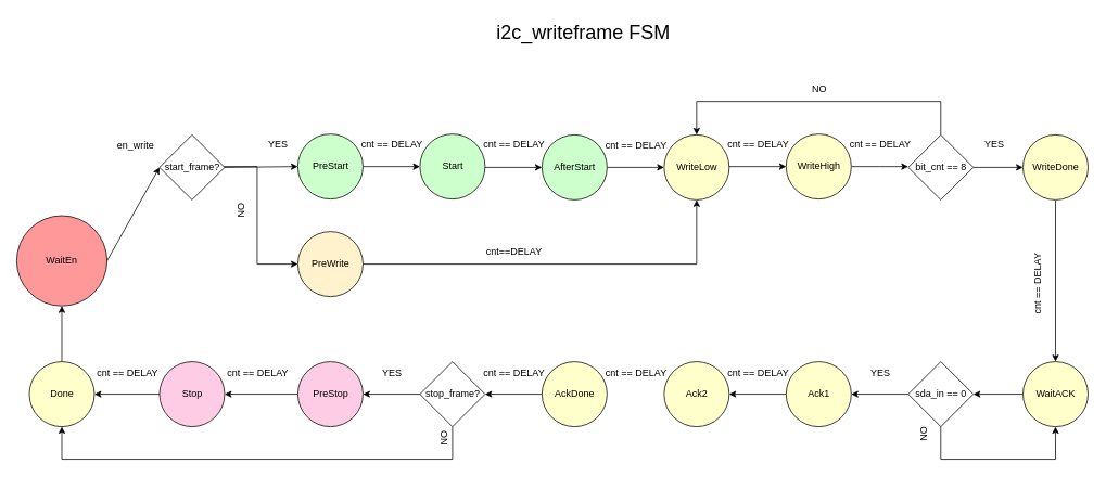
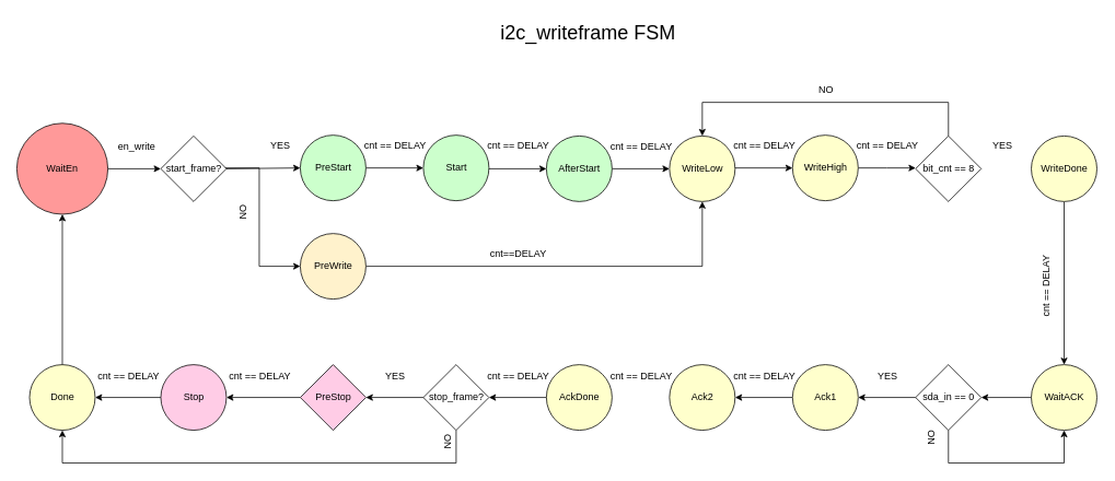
  <mxCell id="0" />
  <mxCell id="1" parent="0" />
- <mxCell id="2" value="WaitEn" style="ellipse;whiteSpace=wrap;html=1;aspect=fixed;fillColor=light-dark(#FF9999,var(--ge-dark-color, #121212));" vertex="1" parent="1"><mxGeometry x="20" y="264.5" width="111" height="111" as="geometry" /></mxCell>
+ <mxCell id="2" value="WaitEn" style="ellipse;whiteSpace=wrap;html=1;aspect=fixed;fillColor=light-dark(#FF9999,var(--ge-dark-color, #121212));" vertex="1" parent="1"><mxGeometry x="20" y="149.5" width="111" height="111" as="geometry" /></mxCell>
  <mxCell id="3" style="edgeStyle=orthogonalEdgeStyle;rounded=0;orthogonalLoop=1;jettySize=auto;html=1;exitX=1;exitY=0.5;exitDx=0;exitDy=0;entryX=0;entryY=0.5;entryDx=0;entryDy=0;" edge="1" parent="1" source="4" target="23"><mxGeometry relative="1" as="geometry"><Array as="points"><mxPoint x="215.5" y="204" /><mxPoint x="315.5" y="204" /><mxPoint x="315.5" y="324" /></Array></mxGeometry></mxCell>
  <mxCell id="4" value="start_frame?" style="rhombus;whiteSpace=wrap;html=1;" vertex="1" parent="1"><mxGeometry x="195.5" y="165" width="80" height="80" as="geometry" /></mxCell>
  <mxCell id="5" value="" style="endArrow=classic;html=1;rounded=0;exitX=1;exitY=0.5;exitDx=0;exitDy=0;" edge="1" parent="1" source="2"><mxGeometry width="50" height="50" relative="1" as="geometry"><mxPoint x="375.5" y="325" as="sourcePoint" /><mxPoint x="195.5" y="205" as="targetPoint" /></mxGeometry></mxCell>
  <mxCell id="6" style="edgeStyle=orthogonalEdgeStyle;rounded=0;orthogonalLoop=1;jettySize=auto;html=1;exitX=1;exitY=0.5;exitDx=0;exitDy=0;entryX=0;entryY=0.5;entryDx=0;entryDy=0;" edge="1" parent="1" source="7" target="9"><mxGeometry relative="1" as="geometry" /></mxCell>
  <mxCell id="7" value="PreStart" style="ellipse;whiteSpace=wrap;html=1;aspect=fixed;fillColor=light-dark(#CCFFCC,var(--ge-dark-color, #121212));" vertex="1" parent="1"><mxGeometry x="365.5" y="164" width="80" height="80" as="geometry" /></mxCell>
  <mxCell id="8" value="" style="endArrow=classic;html=1;rounded=0;exitX=1;exitY=0.5;exitDx=0;exitDy=0;entryX=0;entryY=0.5;entryDx=0;entryDy=0;" edge="1" parent="1" source="4" target="7"><mxGeometry width="50" height="50" relative="1" as="geometry"><mxPoint x="405.5" y="324" as="sourcePoint" /><mxPoint x="455.5" y="274" as="targetPoint" /></mxGeometry></mxCell>
  <mxCell id="9" value="Start" style="ellipse;whiteSpace=wrap;html=1;aspect=fixed;fillColor=light-dark(#CCFFCC,var(--ge-dark-color, #121212));" vertex="1" parent="1"><mxGeometry x="515.5" y="164" width="80" height="80" as="geometry" /></mxCell>
  <mxCell id="10" value="cnt == DELAY" style="text;html=1;align=center;verticalAlign=middle;resizable=0;points=[];autosize=1;strokeColor=none;fillColor=none;" vertex="1" parent="1"><mxGeometry x="430.5" y="162" width="100" height="30" as="geometry" /></mxCell>
  <mxCell id="11" style="edgeStyle=orthogonalEdgeStyle;rounded=0;orthogonalLoop=1;jettySize=auto;html=1;exitX=1;exitY=0.5;exitDx=0;exitDy=0;entryX=0;entryY=0.5;entryDx=0;entryDy=0;" edge="1" parent="1" source="12" target="14"><mxGeometry relative="1" as="geometry" /></mxCell>
  <mxCell id="12" value="AfterStart" style="ellipse;whiteSpace=wrap;html=1;aspect=fixed;fillColor=light-dark(#CCFFCC,var(--ge-dark-color, #121212));" vertex="1" parent="1"><mxGeometry x="665.5" y="165" width="80" height="80" as="geometry" /></mxCell>
  <mxCell id="13" value="" style="endArrow=classic;html=1;rounded=0;exitX=1;exitY=0.5;exitDx=0;exitDy=0;entryX=0;entryY=0.5;entryDx=0;entryDy=0;" edge="1" parent="1" target="12"><mxGeometry width="50" height="50" relative="1" as="geometry"><mxPoint x="595.5" y="205" as="sourcePoint" /><mxPoint x="745.5" y="275" as="targetPoint" /></mxGeometry></mxCell>
  <mxCell id="14" value="WriteLow" style="ellipse;whiteSpace=wrap;html=1;aspect=fixed;fillColor=light-dark(#FFFFCC,var(--ge-dark-color, #121212));" vertex="1" parent="1"><mxGeometry x="815.5" y="165" width="80" height="80" as="geometry" /></mxCell>
  <mxCell id="15" value="cnt == DELAY" style="text;html=1;align=center;verticalAlign=middle;resizable=0;points=[];autosize=1;strokeColor=none;fillColor=none;" vertex="1" parent="1"><mxGeometry x="730.5" y="163" width="100" height="30" as="geometry" /></mxCell>
  <mxCell id="16" value="cnt == DELAY" style="text;html=1;align=center;verticalAlign=middle;resizable=0;points=[];autosize=1;strokeColor=none;fillColor=none;" vertex="1" parent="1"><mxGeometry x="580.5" y="162" width="100" height="30" as="geometry" /></mxCell>
  <mxCell id="17" style="edgeStyle=orthogonalEdgeStyle;rounded=0;orthogonalLoop=1;jettySize=auto;html=1;exitX=1;exitY=0.5;exitDx=0;exitDy=0;entryX=0;entryY=0.5;entryDx=0;entryDy=0;" edge="1" parent="1" source="18"><mxGeometry relative="1" as="geometry"><mxPoint x="1115.5" y="204" as="targetPoint" /></mxGeometry></mxCell>
  <mxCell id="18" value="WriteHigh" style="ellipse;whiteSpace=wrap;html=1;aspect=fixed;fillColor=light-dark(#FFFFCC,var(--ge-dark-color, #121212));" vertex="1" parent="1"><mxGeometry x="965.5" y="164" width="80" height="80" as="geometry" /></mxCell>
  <mxCell id="19" value="" style="endArrow=classic;html=1;rounded=0;exitX=1;exitY=0.5;exitDx=0;exitDy=0;entryX=0;entryY=0.5;entryDx=0;entryDy=0;" edge="1" parent="1" target="18"><mxGeometry width="50" height="50" relative="1" as="geometry"><mxPoint x="895.5" y="204" as="sourcePoint" /><mxPoint x="1045.5" y="274" as="targetPoint" /></mxGeometry></mxCell>
  <mxCell id="20" value="cnt == DELAY" style="text;html=1;align=center;verticalAlign=middle;resizable=0;points=[];autosize=1;strokeColor=none;fillColor=none;" vertex="1" parent="1"><mxGeometry x="1030.5" y="162" width="100" height="30" as="geometry" /></mxCell>
  <mxCell id="21" value="cnt == DELAY" style="text;html=1;align=center;verticalAlign=middle;resizable=0;points=[];autosize=1;strokeColor=none;fillColor=none;" vertex="1" parent="1"><mxGeometry x="880.5" y="162" width="100" height="30" as="geometry" /></mxCell>
  <mxCell id="22" style="edgeStyle=orthogonalEdgeStyle;rounded=0;orthogonalLoop=1;jettySize=auto;html=1;exitX=1;exitY=0.5;exitDx=0;exitDy=0;entryX=0.5;entryY=1;entryDx=0;entryDy=0;" edge="1" parent="1" source="23" target="14"><mxGeometry relative="1" as="geometry" /></mxCell>
  <mxCell id="23" value="PreWrite" style="ellipse;whiteSpace=wrap;html=1;aspect=fixed;fillColor=light-dark(#FFF2CC,var(--ge-dark-color, #121212));" vertex="1" parent="1"><mxGeometry x="365.5" y="284" width="80" height="80" as="geometry" /></mxCell>
  <mxCell id="24" value="cnt==DELAY" style="text;html=1;align=center;verticalAlign=middle;resizable=0;points=[];autosize=1;strokeColor=none;fillColor=none;" vertex="1" parent="1"><mxGeometry x="585.5" y="294" width="90" height="30" as="geometry" /></mxCell>
- <mxCell id="25" style="edgeStyle=orthogonalEdgeStyle;rounded=0;orthogonalLoop=1;jettySize=auto;html=1;exitX=1;exitY=0.5;exitDx=0;exitDy=0;entryX=0;entryY=0.5;entryDx=0;entryDy=0;" edge="1" parent="1" source="27" target="29"><mxGeometry relative="1" as="geometry" /></mxCell>
  <mxCell id="26" style="edgeStyle=orthogonalEdgeStyle;rounded=0;orthogonalLoop=1;jettySize=auto;html=1;exitX=0.5;exitY=0;exitDx=0;exitDy=0;entryX=0.5;entryY=0;entryDx=0;entryDy=0;" edge="1" parent="1" source="27" target="14"><mxGeometry relative="1" as="geometry"><Array as="points"><mxPoint x="1155.5" y="124" /><mxPoint x="855.5" y="124" /></Array></mxGeometry></mxCell>
  <mxCell id="27" value="bit_cnt == 8" style="rhombus;whiteSpace=wrap;html=1;" vertex="1" parent="1"><mxGeometry x="1115.5" y="165" width="80" height="80" as="geometry" /></mxCell>
  <mxCell id="28" style="edgeStyle=orthogonalEdgeStyle;rounded=0;orthogonalLoop=1;jettySize=auto;html=1;exitX=0.5;exitY=1;exitDx=0;exitDy=0;entryX=0.5;entryY=0;entryDx=0;entryDy=0;" edge="1" parent="1" source="29" target="36"><mxGeometry relative="1" as="geometry" /></mxCell>
  <mxCell id="29" value="WriteDone" style="ellipse;whiteSpace=wrap;html=1;aspect=fixed;fillColor=light-dark(#FFFFCC,var(--ge-dark-color, #121212));" vertex="1" parent="1"><mxGeometry x="1256.5" y="165" width="80" height="80" as="geometry" /></mxCell>
  <mxCell id="30" value="YES" style="text;html=1;align=center;verticalAlign=middle;resizable=0;points=[];autosize=1;strokeColor=none;fillColor=none;" vertex="1" parent="1"><mxGeometry x="1195.5" y="162" width="50" height="30" as="geometry" /></mxCell>
  <mxCell id="31" value="NO" style="text;html=1;align=center;verticalAlign=middle;resizable=0;points=[];autosize=1;strokeColor=none;fillColor=none;" vertex="1" parent="1"><mxGeometry x="985.5" y="94" width="40" height="30" as="geometry" /></mxCell>
  <mxCell id="32" value="YES" style="text;html=1;align=center;verticalAlign=middle;resizable=0;points=[];autosize=1;strokeColor=none;fillColor=none;" vertex="1" parent="1"><mxGeometry x="315.5" y="162" width="50" height="30" as="geometry" /></mxCell>
  <mxCell id="33" value="NO" style="text;html=1;align=center;verticalAlign=middle;resizable=0;points=[];autosize=1;strokeColor=none;fillColor=none;rotation=270;" vertex="1" parent="1"><mxGeometry x="275.5" y="244" width="40" height="30" as="geometry" /></mxCell>
  <mxCell id="34" value="en_write" style="text;html=1;align=center;verticalAlign=middle;resizable=0;points=[];autosize=1;strokeColor=none;fillColor=none;" vertex="1" parent="1"><mxGeometry x="131" y="163" width="70" height="30" as="geometry" /></mxCell>
  <mxCell id="35" style="edgeStyle=orthogonalEdgeStyle;rounded=0;orthogonalLoop=1;jettySize=auto;html=1;exitX=0;exitY=0.5;exitDx=0;exitDy=0;entryX=1;entryY=0.5;entryDx=0;entryDy=0;" edge="1" parent="1" source="36" target="40"><mxGeometry relative="1" as="geometry" /></mxCell>
  <mxCell id="36" value="WaitACK" style="ellipse;whiteSpace=wrap;html=1;aspect=fixed;fillColor=light-dark(#FFFFCC,var(--ge-dark-color, #121212));" vertex="1" parent="1"><mxGeometry x="1256.5" y="444" width="80" height="80" as="geometry" /></mxCell>
  <mxCell id="37" value="cnt == DELAY" style="text;html=1;align=center;verticalAlign=middle;resizable=0;points=[];autosize=1;strokeColor=none;fillColor=none;rotation=270;" vertex="1" parent="1"><mxGeometry x="1225.5" y="334" width="100" height="30" as="geometry" /></mxCell>
  <mxCell id="38" style="edgeStyle=orthogonalEdgeStyle;rounded=0;orthogonalLoop=1;jettySize=auto;html=1;exitX=0;exitY=0.5;exitDx=0;exitDy=0;entryX=1;entryY=0.5;entryDx=0;entryDy=0;" edge="1" parent="1" source="40" target="42"><mxGeometry relative="1" as="geometry" /></mxCell>
  <mxCell id="39" style="edgeStyle=orthogonalEdgeStyle;rounded=0;orthogonalLoop=1;jettySize=auto;html=1;exitX=0.5;exitY=1;exitDx=0;exitDy=0;entryX=0.5;entryY=1;entryDx=0;entryDy=0;" edge="1" parent="1" source="40" target="36"><mxGeometry relative="1" as="geometry"><Array as="points"><mxPoint x="1155.5" y="564" /><mxPoint x="1296.5" y="564" /></Array></mxGeometry></mxCell>
  <mxCell id="40" value="sda_in == 0" style="rhombus;whiteSpace=wrap;html=1;" vertex="1" parent="1"><mxGeometry x="1115.5" y="444" width="80" height="80" as="geometry" /></mxCell>
  <mxCell id="41" style="edgeStyle=orthogonalEdgeStyle;rounded=0;orthogonalLoop=1;jettySize=auto;html=1;exitX=0;exitY=0.5;exitDx=0;exitDy=0;entryX=1;entryY=0.5;entryDx=0;entryDy=0;" edge="1" parent="1" source="42" target="43"><mxGeometry relative="1" as="geometry" /></mxCell>
  <mxCell id="42" value="Ack1" style="ellipse;whiteSpace=wrap;html=1;aspect=fixed;fillColor=light-dark(#FFFFCC,var(--ge-dark-color, #121212));" vertex="1" parent="1"><mxGeometry x="965.5" y="444" width="80" height="80" as="geometry" /></mxCell>
  <mxCell id="43" value="Ack2" style="ellipse;whiteSpace=wrap;html=1;aspect=fixed;fillColor=light-dark(#FFFFCC,var(--ge-dark-color, #121212));" vertex="1" parent="1"><mxGeometry x="815.5" y="444" width="80" height="80" as="geometry" /></mxCell>
  <mxCell id="44" value="cnt == DELAY" style="text;html=1;align=center;verticalAlign=middle;resizable=0;points=[];autosize=1;strokeColor=none;fillColor=none;" vertex="1" parent="1"><mxGeometry x="880.5" y="444" width="100" height="30" as="geometry" /></mxCell>
  <mxCell id="45" value="YES" style="text;html=1;align=center;verticalAlign=middle;resizable=0;points=[];autosize=1;strokeColor=none;fillColor=none;" vertex="1" parent="1"><mxGeometry x="1055.5" y="444" width="50" height="30" as="geometry" /></mxCell>
  <mxCell id="46" value="cnt == DELAY" style="text;html=1;align=center;verticalAlign=middle;resizable=0;points=[];autosize=1;strokeColor=none;fillColor=none;" vertex="1" parent="1"><mxGeometry x="730.5" y="444" width="100" height="30" as="geometry" /></mxCell>
  <mxCell id="47" value="NO" style="text;html=1;align=center;verticalAlign=middle;resizable=0;points=[];autosize=1;strokeColor=none;fillColor=none;rotation=270;" vertex="1" parent="1"><mxGeometry x="1115.5" y="519" width="40" height="30" as="geometry" /></mxCell>
  <mxCell id="48" style="edgeStyle=orthogonalEdgeStyle;rounded=0;orthogonalLoop=1;jettySize=auto;html=1;exitX=0;exitY=0.5;exitDx=0;exitDy=0;entryX=1;entryY=0.5;entryDx=0;entryDy=0;" edge="1" parent="1" source="49" target="53"><mxGeometry relative="1" as="geometry" /></mxCell>
  <mxCell id="49" value="AckDone" style="ellipse;whiteSpace=wrap;html=1;aspect=fixed;fillColor=light-dark(#FFFFCC,var(--ge-dark-color, #121212));" vertex="1" parent="1"><mxGeometry x="665.5" y="444" width="80" height="80" as="geometry" /></mxCell>
  <mxCell id="50" value="cnt == DELAY" style="text;html=1;align=center;verticalAlign=middle;resizable=0;points=[];autosize=1;strokeColor=none;fillColor=none;" vertex="1" parent="1"><mxGeometry x="580.5" y="444" width="100" height="30" as="geometry" /></mxCell>
  <mxCell id="51" style="edgeStyle=orthogonalEdgeStyle;rounded=0;orthogonalLoop=1;jettySize=auto;html=1;exitX=0;exitY=0.5;exitDx=0;exitDy=0;entryX=1;entryY=0.5;entryDx=0;entryDy=0;" edge="1" parent="1" source="53" target="55"><mxGeometry relative="1" as="geometry" /></mxCell>
  <mxCell id="52" style="edgeStyle=orthogonalEdgeStyle;rounded=0;orthogonalLoop=1;jettySize=auto;html=1;exitX=0.5;exitY=1;exitDx=0;exitDy=0;entryX=0.5;entryY=1;entryDx=0;entryDy=0;" edge="1" parent="1" source="53" target="61"><mxGeometry relative="1" as="geometry"><Array as="points"><mxPoint x="555.5" y="564" /><mxPoint x="75.5" y="564" /></Array></mxGeometry></mxCell>
  <mxCell id="53" value="stop_frame?" style="rhombus;whiteSpace=wrap;html=1;" vertex="1" parent="1"><mxGeometry x="515.5" y="444" width="80" height="80" as="geometry" /></mxCell>
  <mxCell id="54" style="edgeStyle=orthogonalEdgeStyle;rounded=0;orthogonalLoop=1;jettySize=auto;html=1;exitX=0;exitY=0.5;exitDx=0;exitDy=0;" edge="1" parent="1" source="55" target="58"><mxGeometry relative="1" as="geometry" /></mxCell>
- <mxCell id="55" value="PreStop" style="ellipse;whiteSpace=wrap;html=1;aspect=fixed;fillColor=light-dark(#FFCCE6,var(--ge-dark-color, #121212));" vertex="1" parent="1"><mxGeometry x="365.5" y="444" width="80" height="80" as="geometry" /></mxCell>
+ <mxCell id="55" value="PreStop" style="rhombus;whiteSpace=wrap;html=1;aspect=fixed;fillColor=light-dark(#FFCCE6,var(--ge-dark-color, #121212));" vertex="1" parent="1"><mxGeometry x="365.5" y="444" width="80" height="80" as="geometry" /></mxCell>
  <mxCell id="56" value="YES" style="text;html=1;align=center;verticalAlign=middle;resizable=0;points=[];autosize=1;strokeColor=none;fillColor=none;" vertex="1" parent="1"><mxGeometry x="455.5" y="444" width="50" height="30" as="geometry" /></mxCell>
  <mxCell id="57" style="edgeStyle=orthogonalEdgeStyle;rounded=0;orthogonalLoop=1;jettySize=auto;html=1;exitX=0;exitY=0.5;exitDx=0;exitDy=0;" edge="1" parent="1" source="58" target="61"><mxGeometry relative="1" as="geometry" /></mxCell>
  <mxCell id="58" value="Stop" style="ellipse;whiteSpace=wrap;html=1;aspect=fixed;fillColor=light-dark(#FFCCE6,var(--ge-dark-color, #121212));" vertex="1" parent="1"><mxGeometry x="195.5" y="444" width="80" height="80" as="geometry" /></mxCell>
  <mxCell id="59" value="cnt == DELAY" style="text;html=1;align=center;verticalAlign=middle;resizable=0;points=[];autosize=1;strokeColor=none;fillColor=none;" vertex="1" parent="1"><mxGeometry x="265.5" y="444" width="100" height="30" as="geometry" /></mxCell>
  <mxCell id="60" style="edgeStyle=orthogonalEdgeStyle;rounded=0;orthogonalLoop=1;jettySize=auto;html=1;exitX=0.5;exitY=0;exitDx=0;exitDy=0;entryX=0.5;entryY=1;entryDx=0;entryDy=0;" edge="1" parent="1" source="61" target="2"><mxGeometry relative="1" as="geometry" /></mxCell>
  <mxCell id="61" value="Done" style="ellipse;whiteSpace=wrap;html=1;aspect=fixed;fillColor=light-dark(#FFFFCC,var(--ge-dark-color, #121212));" vertex="1" parent="1"><mxGeometry x="35.5" y="444" width="80" height="80" as="geometry" /></mxCell>
  <mxCell id="62" value="cnt == DELAY" style="text;html=1;align=center;verticalAlign=middle;resizable=0;points=[];autosize=1;strokeColor=none;fillColor=none;" vertex="1" parent="1"><mxGeometry x="105.5" y="444" width="100" height="30" as="geometry" /></mxCell>
  <mxCell id="63" value="NO" style="text;html=1;align=center;verticalAlign=middle;resizable=0;points=[];autosize=1;strokeColor=none;fillColor=none;rotation=270;" vertex="1" parent="1"><mxGeometry x="525.5" y="524" width="40" height="30" as="geometry" /></mxCell>
  <mxCell id="64" value="&lt;font style=&quot;font-size: 24px;&quot;&gt;i2c_writeframe FSM&lt;/font&gt;" style="text;html=1;align=center;verticalAlign=middle;resizable=0;points=[];autosize=1;strokeColor=none;fillColor=none;" vertex="1" parent="1"><mxGeometry x="595.5" y="20" width="240" height="40" as="geometry" /></mxCell>
